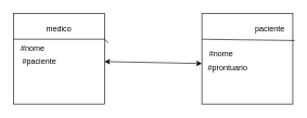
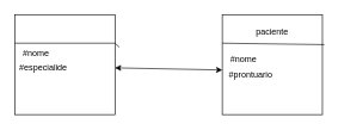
  <mxCell id="0" />
  <mxCell id="1" parent="0" />
  <mxCell id="2" value="" style="whiteSpace=wrap;html=1;aspect=fixed;" vertex="1" parent="1"><mxGeometry x="20" y="20" width="140" height="140" as="geometry" /></mxCell>
- <mxCell id="3" value="medico" style="text;html=1;align=center;verticalAlign=middle;whiteSpace=wrap;rounded=0;" vertex="1" parent="1"><mxGeometry x="60" y="30" width="60" height="30" as="geometry" /></mxCell>
  <mxCell id="4" value="" style="endArrow=none;html=1;rounded=0;" edge="1" parent="1" target="2"><mxGeometry width="50" height="50" relative="1" as="geometry"><mxPoint x="20" y="90" as="sourcePoint" /><mxPoint x="70" y="40" as="targetPoint" /></mxGeometry></mxCell>
  <mxCell id="5" value="" style="endArrow=none;html=1;rounded=0;entryX=1.043;entryY=0.324;entryDx=0;entryDy=0;entryPerimeter=0;" edge="1" parent="1" target="2"><mxGeometry width="50" height="50" relative="1" as="geometry"><mxPoint x="20" y="60" as="sourcePoint" /><mxPoint x="90" y="60" as="targetPoint" /><Array as="points"><mxPoint x="160" y="60" /></Array></mxGeometry></mxCell>
  <mxCell id="6" value="#nome" style="text;html=1;align=center;verticalAlign=middle;whiteSpace=wrap;rounded=0;" vertex="1" parent="1"><mxGeometry x="20" y="60" width="60" height="30" as="geometry" /></mxCell>
- <mxCell id="7" value="#paciente" style="text;html=1;align=center;verticalAlign=middle;whiteSpace=wrap;rounded=0;" vertex="1" parent="1"><mxGeometry x="30" y="80" width="60" height="30" as="geometry" /></mxCell>
+ <mxCell id="7" value="#especialide" style="text;html=1;align=center;verticalAlign=middle;whiteSpace=wrap;rounded=0;" vertex="1" parent="1"><mxGeometry x="30" y="80" width="60" height="30" as="geometry" /></mxCell>
  <mxCell id="8" value="" style="whiteSpace=wrap;html=1;aspect=fixed;" vertex="1" parent="1"><mxGeometry x="310" y="20" width="140" height="140" as="geometry" /></mxCell>
- <mxCell id="9" value="paciente" style="text;html=1;align=center;verticalAlign=middle;whiteSpace=wrap;rounded=0;" vertex="1" parent="1"><mxGeometry x="385" y="30" width="60" height="30" as="geometry" /></mxCell>
+ <mxCell id="9" value="paciente" style="text;html=1;align=center;verticalAlign=middle;whiteSpace=wrap;rounded=0;" vertex="1" parent="1"><mxGeometry x="350" y="30" width="60" height="30" as="geometry" /></mxCell>
  <mxCell id="10" value="" style="endArrow=none;html=1;rounded=0;entryX=1.019;entryY=0.3;entryDx=0;entryDy=0;entryPerimeter=0;" edge="1" parent="1" target="8"><mxGeometry width="50" height="50" relative="1" as="geometry"><mxPoint x="310" y="60" as="sourcePoint" /><mxPoint x="390" y="60" as="targetPoint" /></mxGeometry></mxCell>
  <mxCell id="11" value="#nome&lt;div&gt;&lt;br&gt;&lt;/div&gt;" style="text;html=1;align=center;verticalAlign=middle;whiteSpace=wrap;rounded=0;" vertex="1" parent="1"><mxGeometry x="310" y="75" width="60" height="30" as="geometry" /></mxCell>
  <mxCell id="12" value="#prontuario" style="text;html=1;align=center;verticalAlign=middle;whiteSpace=wrap;rounded=0;" vertex="1" parent="1"><mxGeometry x="320" y="90" width="60" height="30" as="geometry" /></mxCell>
  <mxCell id="13" value="" style="endArrow=classic;startArrow=classic;html=1;rounded=0;entryX=0;entryY=0.75;entryDx=0;entryDy=0;" edge="1" parent="1" target="11"><mxGeometry width="50" height="50" relative="1" as="geometry"><mxPoint x="160" y="94.5" as="sourcePoint" /><mxPoint x="230" y="94.5" as="targetPoint" /></mxGeometry></mxCell>
